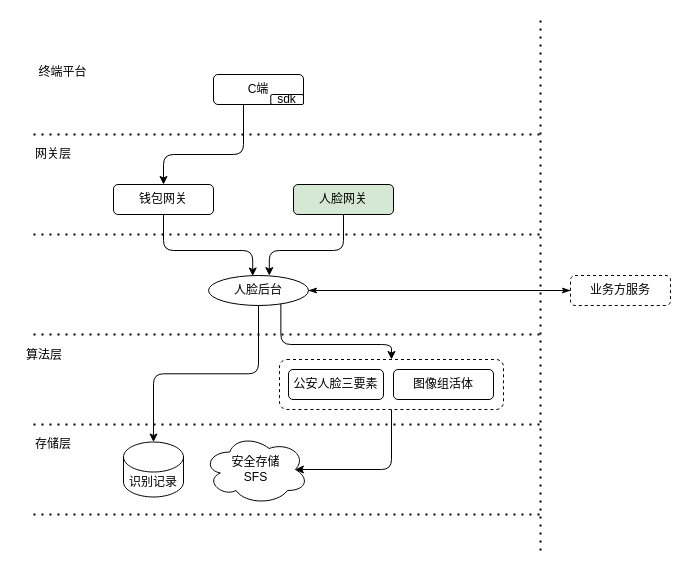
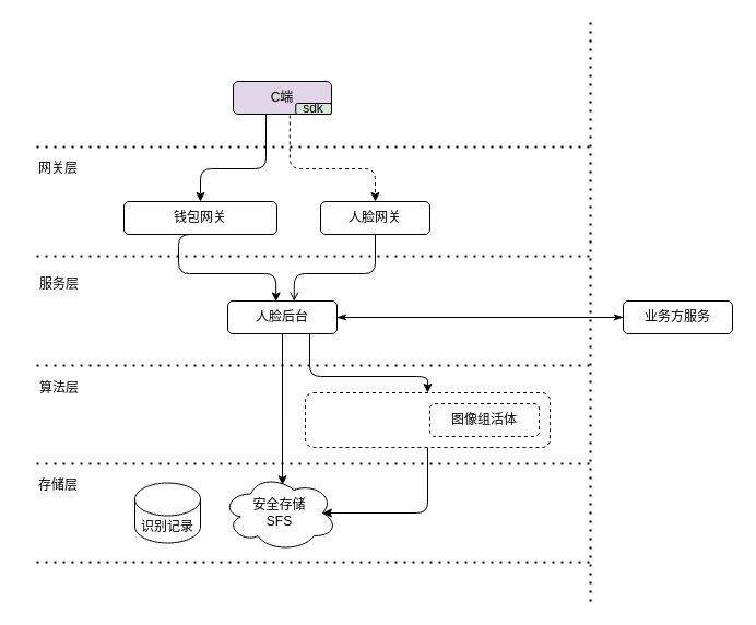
  <mxCell id="0" />
  <mxCell id="1" parent="0" />
  <mxCell id="2" style="edgeStyle=orthogonalEdgeStyle;orthogonalLoop=1;jettySize=auto;html=1;exitX=0;exitY=0.5;exitDx=0;exitDy=0;entryX=1;entryY=0.5;entryDx=0;entryDy=0;endArrow=classicThin;endFill=1;jumpStyle=none;noJump=0;fillColor=#a20025;" edge="1" parent="1" source="33" target="14"><mxGeometry relative="1" as="geometry" /></mxCell>
  <mxCell id="3" value="" style="group" vertex="1" connectable="0" parent="1"><mxGeometry x="213" y="74" width="90" height="30" as="geometry" /></mxCell>
- <mxCell id="4" value="C端" style="rounded=1;whiteSpace=wrap;html=1;" vertex="1" parent="3"><mxGeometry width="90.0" height="30" as="geometry" /></mxCell>
- <mxCell id="5" value="sdk" style="rounded=1;whiteSpace=wrap;html=1;" vertex="1" parent="3"><mxGeometry x="57.27" y="20" width="32.73" height="10" as="geometry" /></mxCell>
+ <mxCell id="4" value="C端" style="rounded=1;whiteSpace=wrap;html=1;fillColor=#e1d5e7;" vertex="1" parent="3"><mxGeometry width="90.0" height="30" as="geometry" /></mxCell>
+ <mxCell id="5" value="sdk" style="rounded=1;whiteSpace=wrap;html=1;fillColor=#d5e8d4;" vertex="1" parent="3"><mxGeometry x="57.27" y="20" width="32.73" height="10" as="geometry" /></mxCell>
  <mxCell id="6" style="edgeStyle=orthogonalEdgeStyle;orthogonalLoop=1;jettySize=auto;html=1;exitX=0.5;exitY=1;exitDx=0;exitDy=0;entryX=0.442;entryY=0.017;entryDx=0;entryDy=0;entryPerimeter=0;" edge="1" parent="1" source="7" target="14"><mxGeometry relative="1" as="geometry"><Array as="points"><mxPoint x="163" y="250" /><mxPoint x="252" y="250" /></Array></mxGeometry></mxCell>
- <mxCell id="7" value="钱包网关" style="rounded=1;whiteSpace=wrap;html=1;" vertex="1" parent="1"><mxGeometry x="113" y="184" width="100" height="30" as="geometry" /></mxCell>
- <mxCell id="8" style="edgeStyle=orthogonalEdgeStyle;orthogonalLoop=1;jettySize=auto;html=1;exitX=0.5;exitY=1;exitDx=0;exitDy=0;entryX=0.608;entryY=0.003;entryDx=0;entryDy=0;entryPerimeter=0;" edge="1" parent="1" source="9" target="14"><mxGeometry relative="1" as="geometry"><Array as="points"><mxPoint x="343" y="250" /><mxPoint x="269" y="250" /></Array></mxGeometry></mxCell>
- <mxCell id="9" value="人脸网关" style="rounded=1;whiteSpace=wrap;html=1;fillColor=#d5e8d4;" vertex="1" parent="1"><mxGeometry x="293" y="184" width="100" height="30" as="geometry" /></mxCell>
+ <mxCell id="7" value="钱包网关" style="rounded=1;whiteSpace=wrap;html=1;" vertex="1" parent="1"><mxGeometry x="113" y="184" width="140" height="30" as="geometry" /></mxCell>
+ <mxCell id="8" style="edgeStyle=orthogonalEdgeStyle;orthogonalLoop=1;jettySize=auto;html=1;exitX=0.5;exitY=1;exitDx=0;exitDy=0;entryX=0.608;entryY=0.003;entryDx=0;entryDy=0;entryPerimeter=0;endArrow=open;" edge="1" parent="1" source="9" target="14"><mxGeometry relative="1" as="geometry"><Array as="points"><mxPoint x="343" y="250" /><mxPoint x="269" y="250" /></Array></mxGeometry></mxCell>
+ <mxCell id="9" value="人脸网关" style="rounded=1;whiteSpace=wrap;html=1;" vertex="1" parent="1"><mxGeometry x="293" y="184" width="100" height="30" as="geometry" /></mxCell>
  <mxCell id="10" style="orthogonalLoop=1;jettySize=auto;html=1;entryX=0.5;entryY=0;entryDx=0;entryDy=0;edgeStyle=orthogonalEdgeStyle;" edge="1" parent="1" target="7"><mxGeometry relative="1" as="geometry"><mxPoint x="243" y="104" as="sourcePoint" /><Array as="points"><mxPoint x="243" y="104" /><mxPoint x="243" y="154" /><mxPoint x="163" y="154" /></Array></mxGeometry></mxCell>
- <mxCell id="11" style="edgeStyle=orthogonalEdgeStyle;orthogonalLoop=1;jettySize=auto;html=1;exitX=0.5;exitY=1;exitDx=0;exitDy=0;" edge="1" parent="1" source="14" target="30"><mxGeometry relative="1" as="geometry" /></mxCell>
+ <mxCell id="11" style="edgeStyle=orthogonalEdgeStyle;orthogonalLoop=1;jettySize=auto;html=1;exitX=0.5;exitY=1;exitDx=0;exitDy=0;entryX=0.524;entryY=0.133;entryDx=0;entryDy=0;entryPerimeter=0;" edge="1" parent="1" source="14" target="17"><mxGeometry relative="1" as="geometry" /></mxCell>
  <mxCell id="12" style="edgeStyle=elbowEdgeStyle;orthogonalLoop=1;jettySize=auto;elbow=vertical;html=1;exitX=0.75;exitY=1;exitDx=0;exitDy=0;entryX=0.5;entryY=0;entryDx=0;entryDy=0;" edge="1" parent="1" source="14" target="29"><mxGeometry relative="1" as="geometry"><Array as="points"><mxPoint x="353" y="344" /></Array></mxGeometry></mxCell>
  <mxCell id="13" style="jumpStyle=none;orthogonalLoop=1;jettySize=auto;html=1;exitX=1;exitY=0.5;exitDx=0;exitDy=0;entryX=0;entryY=0.5;entryDx=0;entryDy=0;endArrow=classicThin;endFill=1;strokeColor=#000000;" edge="1" parent="1" source="14" target="33"><mxGeometry relative="1" as="geometry" /></mxCell>
- <mxCell id="14" value="人脸后台" style="ellipse;whiteSpace=wrap;html=1;" vertex="1" parent="1"><mxGeometry x="208" y="275" width="100" height="30" as="geometry" /></mxCell>
- <mxCell id="15" value="公安人脸三要素" style="rounded=1;whiteSpace=wrap;html=1;" vertex="1" parent="1"><mxGeometry x="288" y="369" width="95" height="30" as="geometry" /></mxCell>
- <mxCell id="16" value="图像组活体" style="rounded=1;whiteSpace=wrap;html=1;" vertex="1" parent="1"><mxGeometry x="393" y="369" width="100" height="30" as="geometry" /></mxCell>
+ <mxCell id="14" value="人脸后台" style="rounded=1;whiteSpace=wrap;html=1;" vertex="1" parent="1"><mxGeometry x="208" y="275" width="100" height="30" as="geometry" /></mxCell>
+ <mxCell id="16" value="图像组活体" style="rounded=1;whiteSpace=wrap;html=1;dashed=1;" vertex="1" parent="1"><mxGeometry x="393" y="369" width="100" height="30" as="geometry" /></mxCell>
  <mxCell id="17" value="安全存储&lt;br&gt;SFS" style="ellipse;shape=cloud;whiteSpace=wrap;html=1;" vertex="1" parent="1"><mxGeometry x="203" y="434" width="105" height="70" as="geometry" /></mxCell>
+ <mxCell id="18" style="edgeStyle=elbowEdgeStyle;orthogonalLoop=1;jettySize=auto;html=1;exitX=0.576;exitY=1.033;exitDx=0;exitDy=0;dashed=1;elbow=vertical;exitPerimeter=0;entryX=0.5;entryY=0;entryDx=0;entryDy=0;" edge="1" parent="1" source="4" target="9"><mxGeometry relative="1" as="geometry"><mxPoint x="278" y="104" as="sourcePoint" /><mxPoint x="343" y="194" as="targetPoint" /><Array as="points"><mxPoint x="303" y="154" /><mxPoint x="303" y="144" /></Array></mxGeometry></mxCell>
  <mxCell id="19" value="" style="endArrow=none;dashed=1;html=1;dashPattern=1 3;strokeWidth=2;" edge="1" parent="1"><mxGeometry width="50" height="50" relative="1" as="geometry"><mxPoint x="33" y="134" as="sourcePoint" /><mxPoint x="543" y="134" as="targetPoint" /></mxGeometry></mxCell>
  <mxCell id="20" value="" style="endArrow=none;dashed=1;html=1;dashPattern=1 3;strokeWidth=2;" edge="1" parent="1"><mxGeometry width="50" height="50" relative="1" as="geometry"><mxPoint x="33" y="234" as="sourcePoint" /><mxPoint x="540" y="234" as="targetPoint" /></mxGeometry></mxCell>
  <mxCell id="21" value="" style="endArrow=none;dashed=1;html=1;dashPattern=1 3;strokeWidth=2;" edge="1" parent="1"><mxGeometry width="50" height="50" relative="1" as="geometry"><mxPoint x="33" y="334" as="sourcePoint" /><mxPoint x="540" y="334" as="targetPoint" /></mxGeometry></mxCell>
  <mxCell id="22" value="" style="endArrow=none;dashed=1;html=1;dashPattern=1 3;strokeWidth=2;" edge="1" parent="1"><mxGeometry width="50" height="50" relative="1" as="geometry"><mxPoint x="33" y="424" as="sourcePoint" /><mxPoint x="543" y="424" as="targetPoint" /></mxGeometry></mxCell>
  <mxCell id="23" value="" style="endArrow=none;dashed=1;html=1;dashPattern=1 3;strokeWidth=2;" edge="1" parent="1"><mxGeometry width="50" height="50" relative="1" as="geometry"><mxPoint x="33" y="514" as="sourcePoint" /><mxPoint x="543" y="514" as="targetPoint" /></mxGeometry></mxCell>
  <mxCell id="24" value="网关层" style="text;html=1;strokeColor=none;fillColor=none;align=center;verticalAlign=middle;whiteSpace=wrap;rounded=0;" vertex="1" parent="1"><mxGeometry x="33" y="144" width="40" height="20" as="geometry" /></mxCell>
- <mxCell id="26" value="算法层" style="text;html=1;strokeColor=none;fillColor=none;align=center;verticalAlign=middle;whiteSpace=wrap;rounded=0;" vertex="1" parent="1"><mxGeometry x="10" y="347" width="68" height="15" as="geometry" /></mxCell>
+ <mxCell id="25" value="服务层" style="text;html=1;strokeColor=none;fillColor=none;align=center;verticalAlign=middle;whiteSpace=wrap;rounded=0;" vertex="1" parent="1"><mxGeometry x="28" y="250" width="52" height="20" as="geometry" /></mxCell>
+ <mxCell id="26" value="算法层" style="text;html=1;strokeColor=none;fillColor=none;align=center;verticalAlign=middle;whiteSpace=wrap;rounded=0;" vertex="1" parent="1"><mxGeometry x="20" y="347" width="68" height="15" as="geometry" /></mxCell>
  <mxCell id="27" value="存储层" style="text;html=1;strokeColor=none;fillColor=none;align=center;verticalAlign=middle;whiteSpace=wrap;rounded=0;" vertex="1" parent="1"><mxGeometry x="28" y="436" width="50" height="15" as="geometry" /></mxCell>
  <mxCell id="28" style="edgeStyle=orthogonalEdgeStyle;orthogonalLoop=1;jettySize=auto;elbow=vertical;html=1;exitX=0.5;exitY=1;exitDx=0;exitDy=0;entryX=0.875;entryY=0.5;entryDx=0;entryDy=0;entryPerimeter=0;" edge="1" parent="1" source="29" target="17"><mxGeometry relative="1" as="geometry"><Array as="points"><mxPoint x="391" y="469" /></Array></mxGeometry></mxCell>
  <mxCell id="29" value="" style="rounded=1;whiteSpace=wrap;html=1;fillColor=none;dashed=1;strokeWidth=1;" vertex="1" parent="1"><mxGeometry x="279" y="359" width="224" height="50" as="geometry" /></mxCell>
  <mxCell id="30" value="识别记录" style="shape=cylinder3;whiteSpace=wrap;html=1;boundedLbl=1;backgroundOutline=1;size=15;strokeWidth=1;fillColor=none;" vertex="1" parent="1"><mxGeometry x="123" y="441.5" width="60" height="55" as="geometry" /></mxCell>
- <mxCell id="31" value="终端平台" style="text;html=1;strokeColor=none;fillColor=none;align=center;verticalAlign=middle;whiteSpace=wrap;rounded=0;" vertex="1" parent="1"><mxGeometry x="28" y="64" width="69" height="15" as="geometry" /></mxCell>
  <mxCell id="32" value="" style="endArrow=none;dashed=1;html=1;dashPattern=1 3;strokeWidth=2;" edge="1" parent="1"><mxGeometry width="50" height="50" relative="1" as="geometry"><mxPoint x="540" y="20" as="sourcePoint" /><mxPoint x="540" y="550" as="targetPoint" /></mxGeometry></mxCell>
- <mxCell id="33" value="业务方服务" style="rounded=1;whiteSpace=wrap;html=1;dashed=1;" vertex="1" parent="1"><mxGeometry x="570" y="275" width="100" height="30" as="geometry" /></mxCell>
+ <mxCell id="33" value="业务方服务" style="rounded=1;whiteSpace=wrap;html=1;" vertex="1" parent="1"><mxGeometry x="570" y="275" width="100" height="30" as="geometry" /></mxCell>
